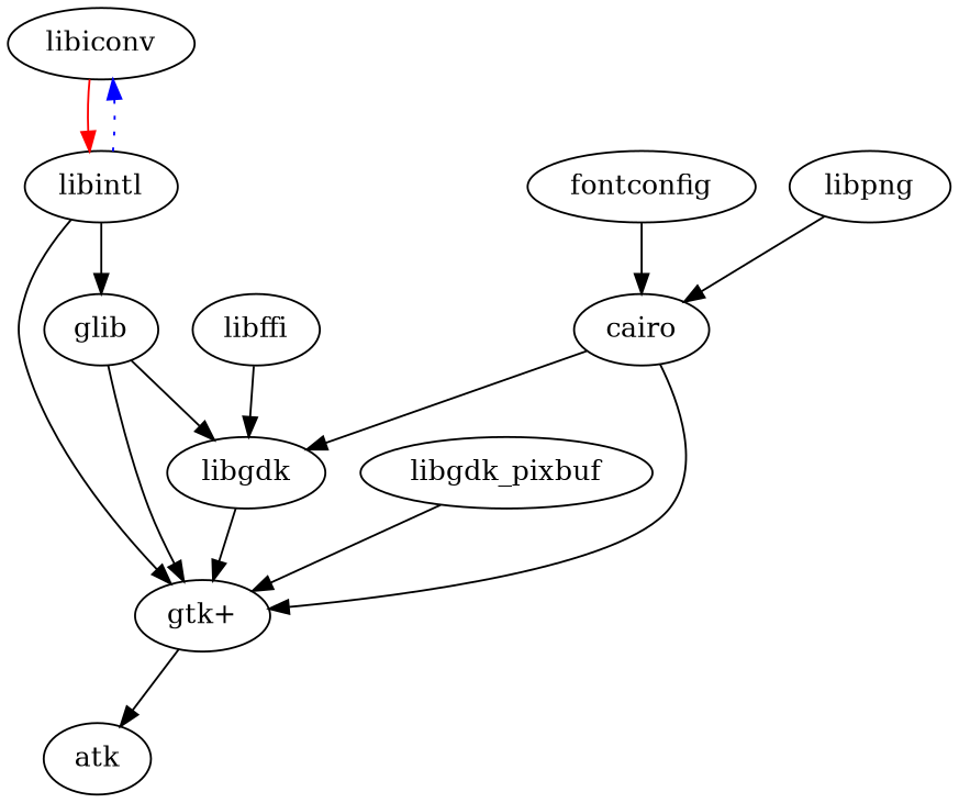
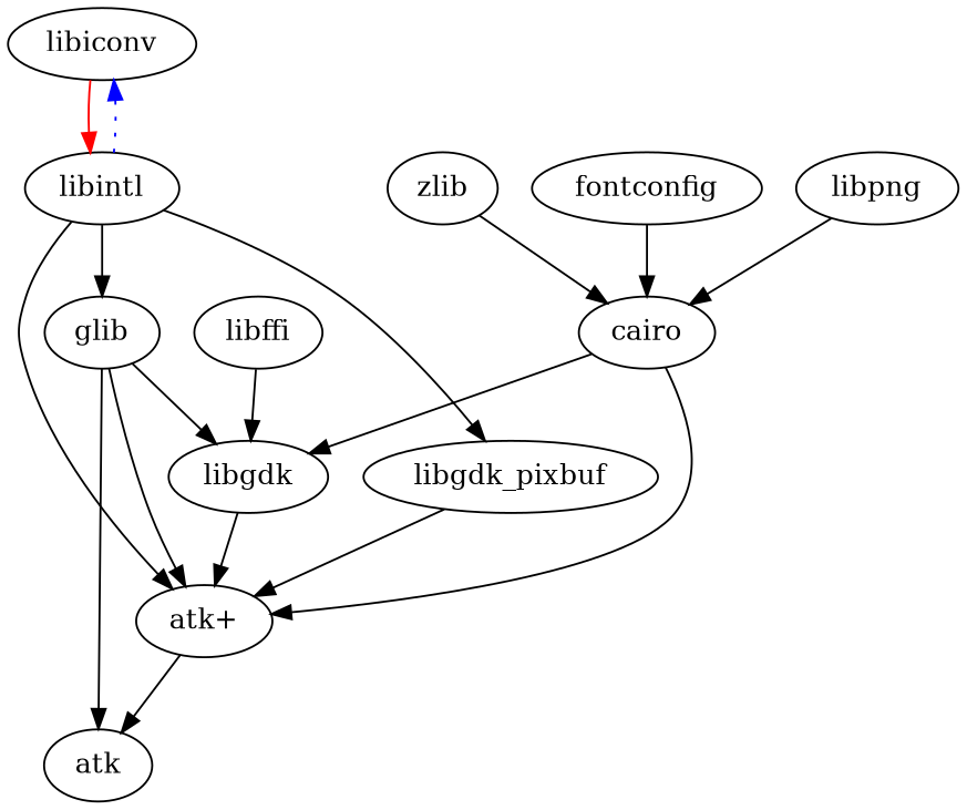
  digraph {
    libiconv
    libintl
    glib
    libgdk_pixbuf
-   "gtk+"
+   "gtk+" [label="atk+"]
    atk
    n7 [label=libgdk]
+   zlib
    cairo
    libffi
    fontconfig
    libpng
    libiconv -> libintl [color=red]
    libintl -> libiconv [color=blue style=dotted]
    libintl -> glib
+   libintl -> libgdk_pixbuf
    libintl -> "gtk+"
    glib -> "gtk+"
+   glib -> atk
    glib -> n7
    libgdk_pixbuf -> "gtk+"
    "gtk+" -> atk
    n7 -> "gtk+"
+   zlib -> cairo
    cairo -> "gtk+"
    cairo -> n7
    libffi -> n7
    fontconfig -> cairo
    libpng -> cairo
  }
